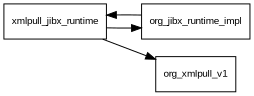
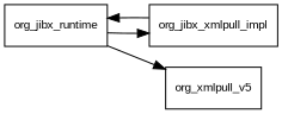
  digraph {
    fontname="Liberation Sans"
    rankdir=LR
    node [fontname="Liberation Sans" fontsize=10.0 shape=box]
    edge [fontname="Liberation Sans"]
-   org_jibx_runtime [label=xmlpull_jibx_runtime]
-   org_jibx_runtime_impl
-   org_xmlpull_v1
+   org_jibx_runtime
+   org_jibx_runtime_impl [label=org_jibx_xmlpull_impl]
+   org_xmlpull_v1 [label=org_xmlpull_v5]
    org_jibx_runtime -> org_jibx_runtime_impl
    org_jibx_runtime -> org_xmlpull_v1
    org_jibx_runtime_impl -> org_jibx_runtime
  }
